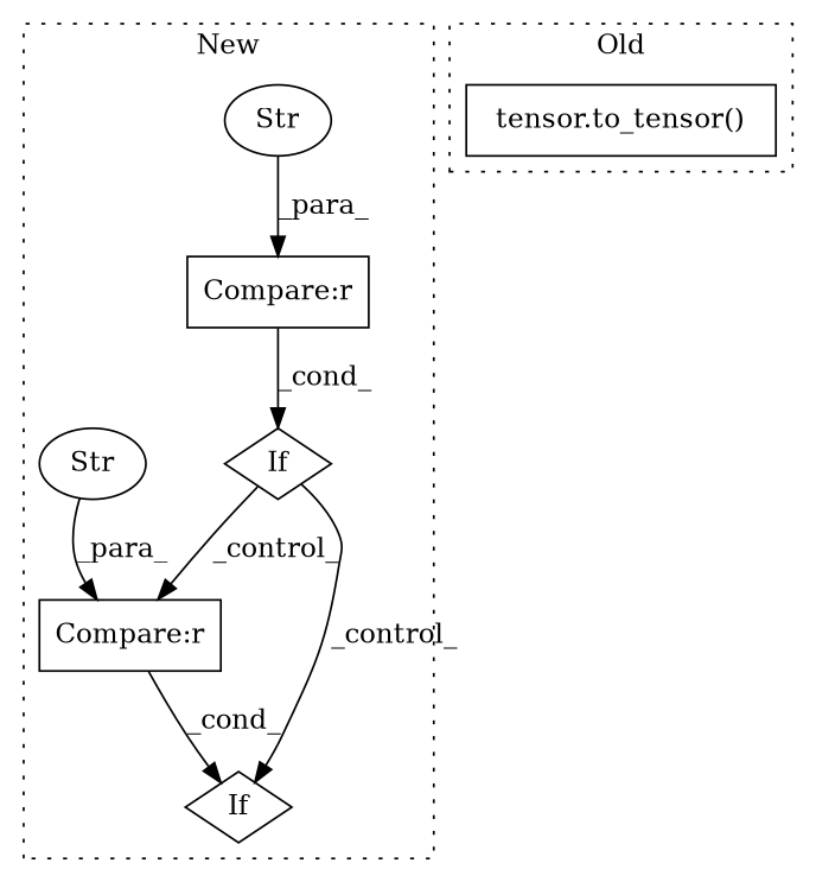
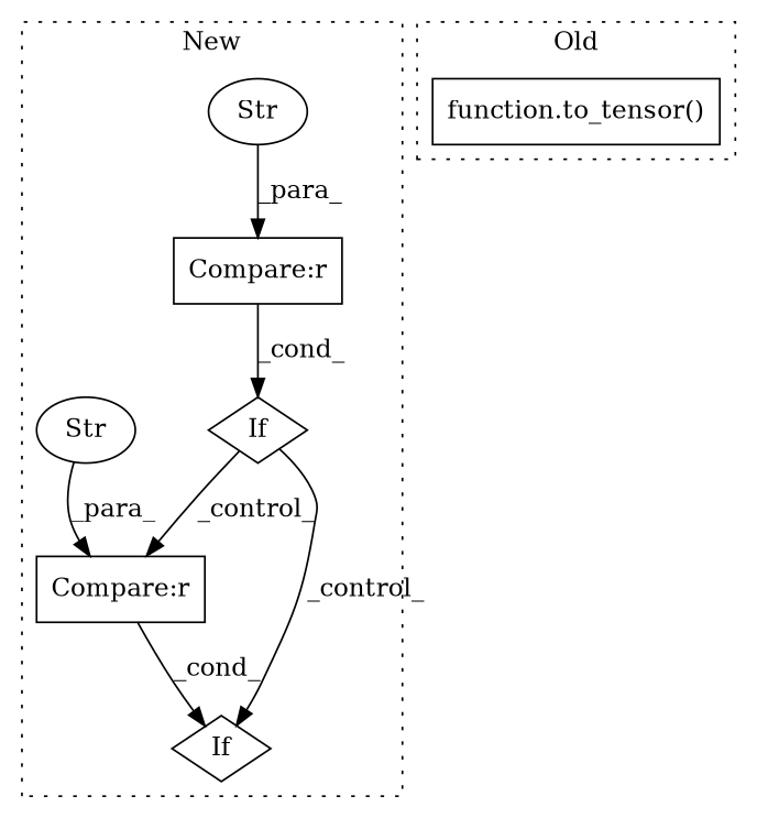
  digraph {
    node [a=96 s=2242 shape=box]
    n1 [l=3 label=If s=2133 shape=diamond]
    n2 [a=40 l=20 label="Compare:r" s=2136]
    n3 [l=0 label=If shape=diamond]
    n4 [a=66 l=6 label=Str s=2150 shape=ellipse]
    n5 [a=40 l=21 label="Compare:r"]
    n6 [a=66 l=7 label=Str s=2256 shape=ellipse]
-   n7 [a=75 l="10,14" label="tensor.to_tensor()" s="2687,2719"]
+   n7 [a=75 l="10,14" label="function.to_tensor()" s="2687,2719"]
    subgraph cluster_1 {
      label=New
      style=dotted
      n1
      n2
      n3
      n4
      n5
      n6
    }
    subgraph cluster_2 {
      label=Old
      style=dotted
      n7
    }
    n1 -> n3 [label=_control_]
    n1 -> n5 [label=_control_]
    n2 -> n1 [label=_cond_]
    n4 -> n2 [label=_para_]
    n5 -> n3 [label=_cond_]
    n6 -> n5 [label=_para_]
  }
